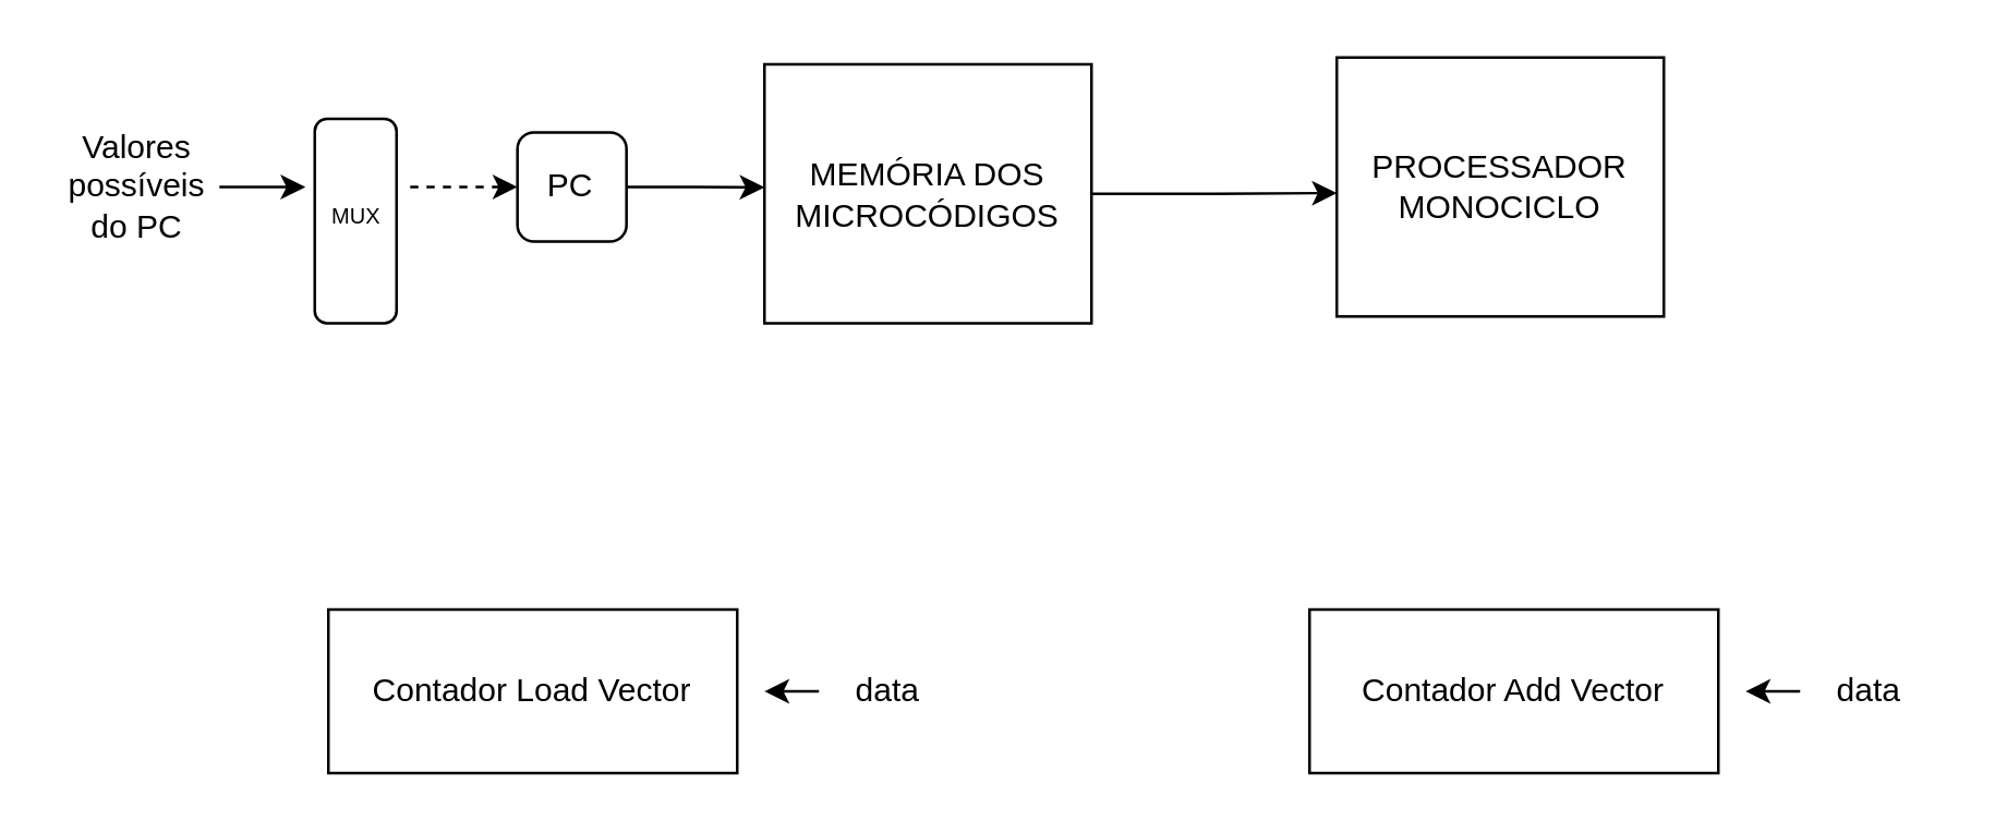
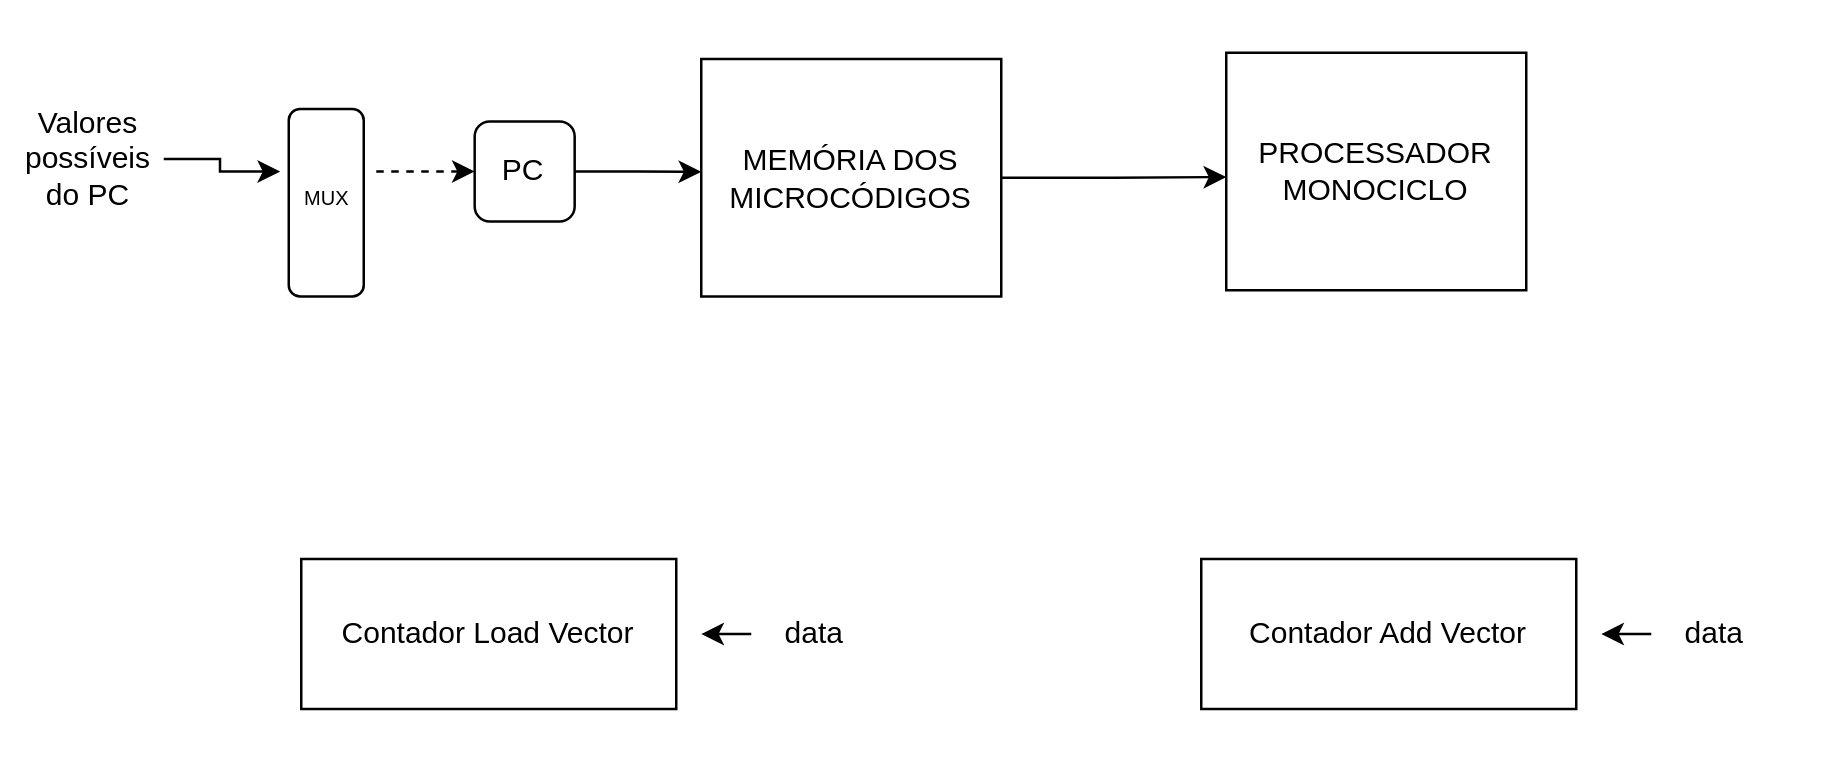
  <mxCell id="0" />
  <mxCell id="1" parent="0" />
  <mxCell id="2" style="edgeStyle=orthogonalEdgeStyle;rounded=0;orthogonalLoop=1;jettySize=auto;html=1;exitX=1;exitY=0.5;exitDx=0;exitDy=0;" edge="1" parent="1" source="3"><mxGeometry relative="1" as="geometry"><mxPoint x="280" y="68.138" as="targetPoint" /></mxGeometry></mxCell>
  <mxCell id="3" value="PC" style="whiteSpace=wrap;html=1;rounded=1;" vertex="1" parent="1"><mxGeometry x="189.37" y="48" width="40" height="40" as="geometry" /></mxCell>
  <mxCell id="4" value="" style="group" vertex="1" connectable="0" parent="1"><mxGeometry x="110" y="43" width="40" height="75" as="geometry" /></mxCell>
  <mxCell id="5" value="" style="rounded=1;whiteSpace=wrap;html=1;rotation=-90;" vertex="1" parent="4"><mxGeometry x="-17.5" y="22.5" width="75" height="30" as="geometry" /></mxCell>
  <mxCell id="6" value="&lt;font style=&quot;font-size: 8px;&quot;&gt;MUX&lt;/font&gt;" style="text;html=1;align=center;verticalAlign=middle;resizable=0;points=[];autosize=1;strokeColor=none;fillColor=none;" vertex="1" parent="4"><mxGeometry y="20" width="40" height="30" as="geometry" /></mxCell>
  <mxCell id="7" style="edgeStyle=orthogonalEdgeStyle;rounded=0;orthogonalLoop=1;jettySize=auto;html=1;entryX=0;entryY=0.5;entryDx=0;entryDy=0;dashed=1;" edge="1" parent="1" source="6" target="3"><mxGeometry relative="1" as="geometry"><Array as="points"><mxPoint x="180" y="68" /><mxPoint x="180" y="68" /></Array></mxGeometry></mxCell>
  <mxCell id="8" style="edgeStyle=orthogonalEdgeStyle;rounded=0;orthogonalLoop=1;jettySize=auto;html=1;exitX=1;exitY=0.5;exitDx=0;exitDy=0;entryX=0.039;entryY=0.168;entryDx=0;entryDy=0;entryPerimeter=0;" edge="1" parent="1" source="9" target="6"><mxGeometry relative="1" as="geometry"><mxPoint x="100" y="68.286" as="targetPoint" /></mxGeometry></mxCell>
- <mxCell id="9" value="Valores possíveis do PC" style="text;html=1;align=center;verticalAlign=middle;whiteSpace=wrap;rounded=0;fontColor=light-dark(#000000,#000000);" vertex="1" parent="1"><mxGeometry x="20" y="53" width="60" height="30" as="geometry" /></mxCell>
+ <mxCell id="9" value="Valores possíveis do PC" style="text;html=1;align=center;verticalAlign=middle;whiteSpace=wrap;rounded=0;fontColor=light-dark(#000000,#000000);" vertex="1" parent="1"><mxGeometry x="5" y="48" width="60" height="30" as="geometry" /></mxCell>
  <mxCell id="10" style="edgeStyle=orthogonalEdgeStyle;rounded=0;orthogonalLoop=1;jettySize=auto;html=1;exitX=1;exitY=0.5;exitDx=0;exitDy=0;" edge="1" parent="1" source="11"><mxGeometry relative="1" as="geometry"><mxPoint x="490" y="70.207" as="targetPoint" /></mxGeometry></mxCell>
  <mxCell id="11" value="MEMÓRIA DOS MICROCÓDIGOS" style="whiteSpace=wrap;html=1;" vertex="1" parent="1"><mxGeometry x="280" y="23" width="120" height="95" as="geometry" /></mxCell>
  <mxCell id="12" value="&lt;div&gt;PROCESSADOR&lt;/div&gt;&lt;div&gt;MONOCICLO&lt;/div&gt;" style="whiteSpace=wrap;html=1;" vertex="1" parent="1"><mxGeometry x="490" y="20.5" width="120" height="95" as="geometry" /></mxCell>
  <mxCell id="13" value="Contador Add Vector" style="whiteSpace=wrap;html=1;" vertex="1" parent="1"><mxGeometry x="480" y="223" width="150" height="60" as="geometry" /></mxCell>
  <mxCell id="14" value="Contador Load Vector" style="whiteSpace=wrap;html=1;" vertex="1" parent="1"><mxGeometry x="120" y="223" width="150" height="60" as="geometry" /></mxCell>
  <mxCell id="15" style="edgeStyle=orthogonalEdgeStyle;rounded=0;orthogonalLoop=1;jettySize=auto;html=1;" edge="1" parent="1" source="16"><mxGeometry relative="1" as="geometry"><mxPoint x="280" y="253" as="targetPoint" /></mxGeometry></mxCell>
  <mxCell id="16" value="data" style="text;html=1;align=center;verticalAlign=middle;resizable=0;points=[];autosize=1;strokeColor=none;fillColor=none;" vertex="1" parent="1"><mxGeometry x="300" y="238" width="50" height="30" as="geometry" /></mxCell>
  <mxCell id="17" style="edgeStyle=orthogonalEdgeStyle;rounded=0;orthogonalLoop=1;jettySize=auto;html=1;" edge="1" parent="1" source="18"><mxGeometry relative="1" as="geometry"><mxPoint x="640" y="253" as="targetPoint" /></mxGeometry></mxCell>
  <mxCell id="18" value="data" style="text;html=1;align=center;verticalAlign=middle;resizable=0;points=[];autosize=1;strokeColor=none;fillColor=none;" vertex="1" parent="1"><mxGeometry x="660" y="238" width="50" height="30" as="geometry" /></mxCell>
